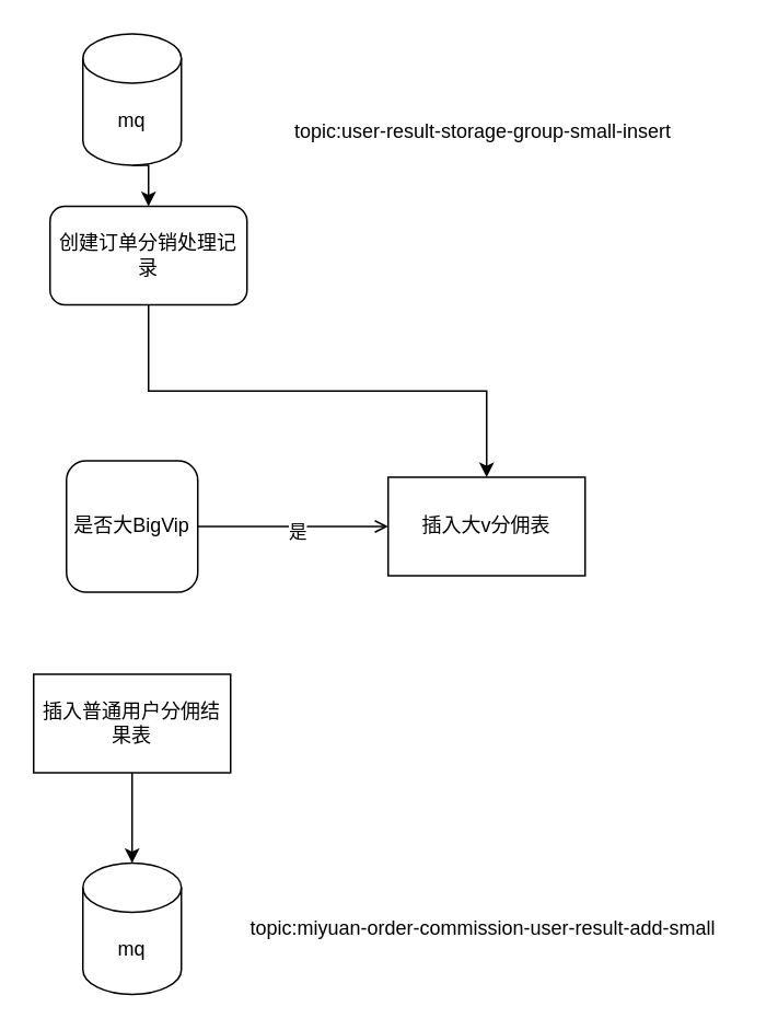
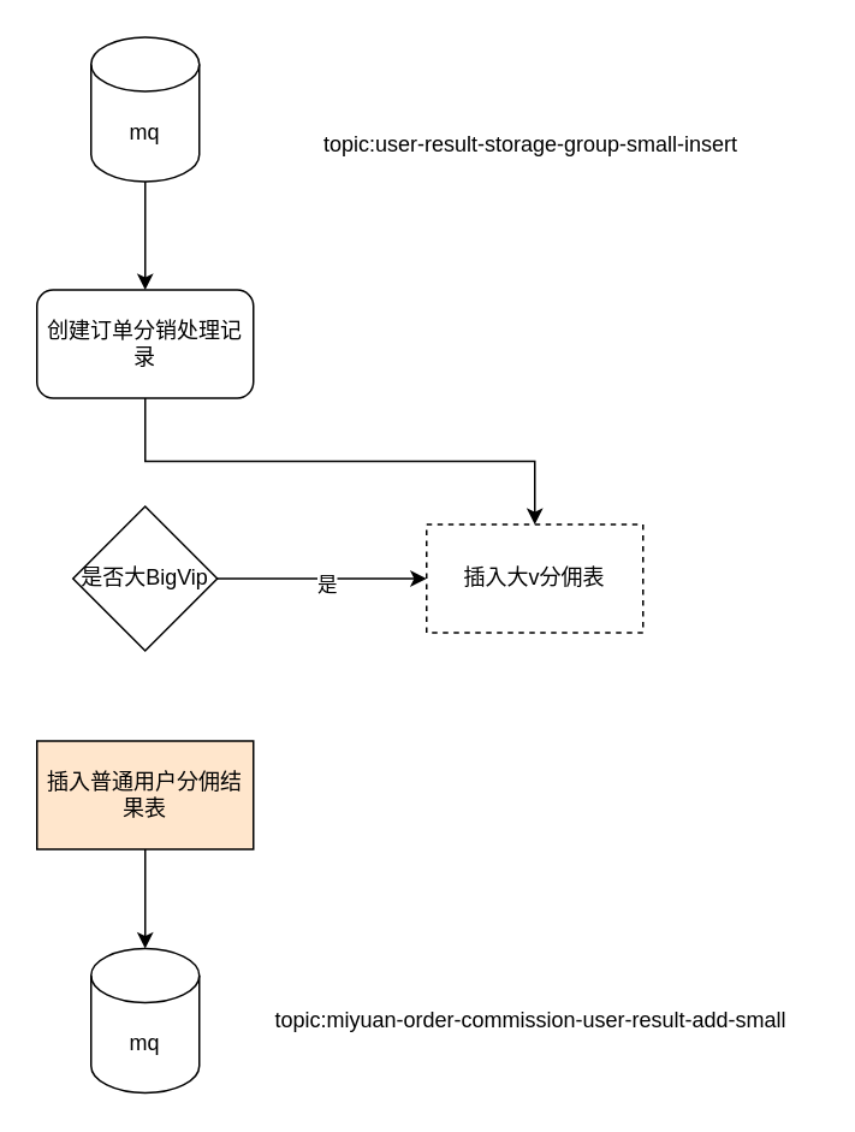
  <mxCell id="0" />
  <mxCell id="1" parent="0" />
  <mxCell id="2" style="edgeStyle=orthogonalEdgeStyle;rounded=0;orthogonalLoop=1;jettySize=auto;html=1;exitX=0.5;exitY=1;exitDx=0;exitDy=0;exitPerimeter=0;entryX=0.5;entryY=0;entryDx=0;entryDy=0;" edge="1" parent="1" source="3" target="6"><mxGeometry relative="1" as="geometry" /></mxCell>
  <mxCell id="3" value="mq" style="shape=cylinder3;whiteSpace=wrap;html=1;boundedLbl=1;backgroundOutline=1;size=15;" vertex="1" parent="1"><mxGeometry x="50" y="20" width="60" height="80" as="geometry" /></mxCell>
  <mxCell id="4" value="topic:user-result-storage-group-small-insert" style="text;html=1;align=center;verticalAlign=middle;whiteSpace=wrap;rounded=0;" vertex="1" parent="1"><mxGeometry x="136" y="70" width="316" height="20" as="geometry" /></mxCell>
  <mxCell id="5" style="edgeStyle=orthogonalEdgeStyle;rounded=0;orthogonalLoop=1;jettySize=auto;html=1;exitX=0.5;exitY=1;exitDx=0;exitDy=0;" edge="1" parent="1" source="6" target="14"><mxGeometry relative="1" as="geometry" /></mxCell>
- <mxCell id="6" value="创建订单分销处理记录" style="rounded=1;whiteSpace=wrap;html=1;" vertex="1" parent="1"><mxGeometry x="30" y="125" width="120" height="60" as="geometry" /></mxCell>
- <mxCell id="7" style="edgeStyle=orthogonalEdgeStyle;rounded=0;orthogonalLoop=1;jettySize=auto;html=1;exitX=1;exitY=0.5;exitDx=0;exitDy=0;entryX=0;entryY=0.5;entryDx=0;entryDy=0;endArrow=open;" edge="1" parent="1" source="9" target="14"><mxGeometry relative="1" as="geometry" /></mxCell>
+ <mxCell id="6" value="创建订单分销处理记录" style="rounded=1;whiteSpace=wrap;html=1;" vertex="1" parent="1"><mxGeometry x="20" y="160" width="120" height="60" as="geometry" /></mxCell>
+ <mxCell id="7" style="edgeStyle=orthogonalEdgeStyle;rounded=0;orthogonalLoop=1;jettySize=auto;html=1;exitX=1;exitY=0.5;exitDx=0;exitDy=0;entryX=0;entryY=0.5;entryDx=0;entryDy=0;" edge="1" parent="1" source="9" target="14"><mxGeometry relative="1" as="geometry" /></mxCell>
  <mxCell id="8" value="是" style="edgeLabel;html=1;align=center;verticalAlign=middle;resizable=0;points=[];" vertex="1" connectable="0" parent="7"><mxGeometry x="0.035" y="-3" relative="1" as="geometry"><mxPoint as="offset" /></mxGeometry></mxCell>
- <mxCell id="9" value="是否大BigVip" style="whiteSpace=wrap;html=1;rounded=1;" vertex="1" parent="1"><mxGeometry x="40" y="280" width="80" height="80" as="geometry" /></mxCell>
- <mxCell id="10" value="插入普通用户分佣结果表" style="whiteSpace=wrap;html=1;" vertex="1" parent="1"><mxGeometry x="20" y="410" width="120" height="60" as="geometry" /></mxCell>
+ <mxCell id="9" value="是否大BigVip" style="rhombus;whiteSpace=wrap;html=1;" vertex="1" parent="1"><mxGeometry x="40" y="280" width="80" height="80" as="geometry" /></mxCell>
+ <mxCell id="10" value="插入普通用户分佣结果表" style="whiteSpace=wrap;html=1;fillColor=#ffe6cc;" vertex="1" parent="1"><mxGeometry x="20" y="410" width="120" height="60" as="geometry" /></mxCell>
  <mxCell id="11" value="mq" style="shape=cylinder3;whiteSpace=wrap;html=1;boundedLbl=1;backgroundOutline=1;size=15;" vertex="1" parent="1"><mxGeometry x="50" y="525" width="60" height="80" as="geometry" /></mxCell>
  <mxCell id="12" style="edgeStyle=orthogonalEdgeStyle;rounded=0;orthogonalLoop=1;jettySize=auto;html=1;exitX=0.5;exitY=1;exitDx=0;exitDy=0;entryX=0.5;entryY=0;entryDx=0;entryDy=0;entryPerimeter=0;" edge="1" parent="1" source="10" target="11"><mxGeometry relative="1" as="geometry" /></mxCell>
  <mxCell id="13" value="topic:miyuan-order-commission-user-result-add-small" style="text;html=1;align=center;verticalAlign=middle;whiteSpace=wrap;rounded=0;" vertex="1" parent="1"><mxGeometry x="136" y="555" width="316" height="20" as="geometry" /></mxCell>
- <mxCell id="14" value="插入大v分佣表" style="rounded=0;whiteSpace=wrap;html=1;" vertex="1" parent="1"><mxGeometry x="236" y="290" width="120" height="60" as="geometry" /></mxCell>
+ <mxCell id="14" value="插入大v分佣表" style="rounded=0;whiteSpace=wrap;html=1;dashed=1;" vertex="1" parent="1"><mxGeometry x="236" y="290" width="120" height="60" as="geometry" /></mxCell>
